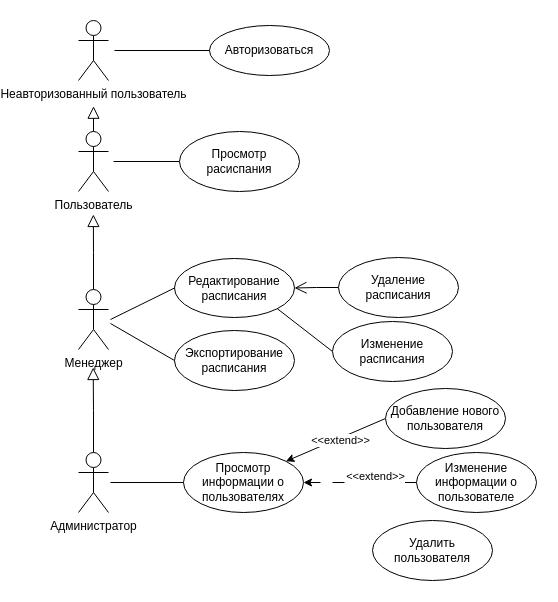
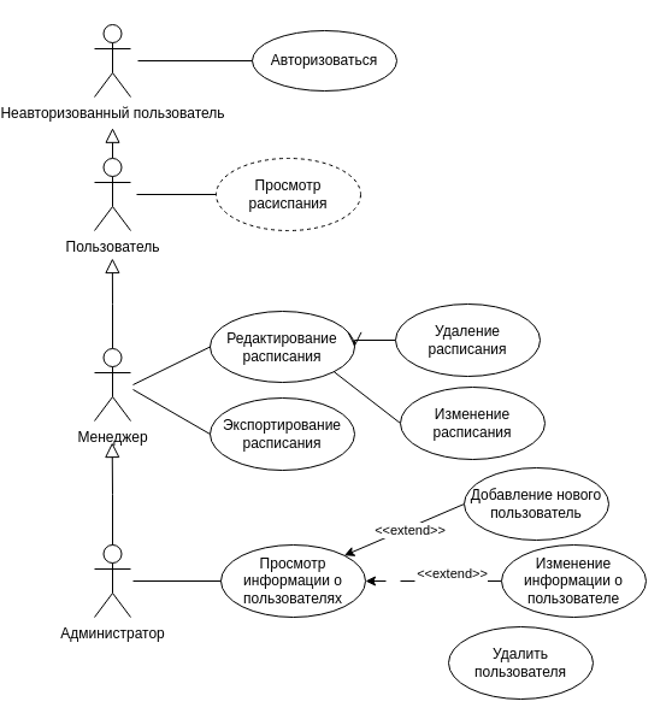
  <mxCell id="0" />
  <mxCell id="1" parent="0" />
  <mxCell id="2" value="Администратор" style="shape=umlActor;verticalLabelPosition=bottom;verticalAlign=top;html=1;outlineConnect=0;" parent="1" vertex="1"><mxGeometry x="20" y="452" width="30" height="60" as="geometry" /></mxCell>
  <mxCell id="3" style="edgeStyle=orthogonalEdgeStyle;rounded=0;orthogonalLoop=1;jettySize=auto;html=1;exitX=0.5;exitY=0;exitDx=0;exitDy=0;exitPerimeter=0;endArrow=block;endFill=0;endSize=10;" parent="1" source="4" edge="1"><mxGeometry relative="1" as="geometry"><mxPoint x="34.857" y="214" as="targetPoint" /></mxGeometry></mxCell>
  <mxCell id="4" value="Менеджер" style="shape=umlActor;verticalLabelPosition=bottom;verticalAlign=top;html=1;outlineConnect=0;" parent="1" vertex="1"><mxGeometry x="20" y="289" width="30" height="60" as="geometry" /></mxCell>
  <mxCell id="5" style="edgeStyle=orthogonalEdgeStyle;rounded=0;orthogonalLoop=1;jettySize=auto;html=1;exitX=0.5;exitY=0;exitDx=0;exitDy=0;exitPerimeter=0;endArrow=block;endFill=0;endSize=10;" edge="1" parent="1" source="6"><mxGeometry relative="1" as="geometry"><mxPoint x="35" y="105.724" as="targetPoint" /></mxGeometry></mxCell>
  <mxCell id="6" value="Пользователь" style="shape=umlActor;verticalLabelPosition=bottom;verticalAlign=top;html=1;outlineConnect=0;" parent="1" vertex="1"><mxGeometry x="20" y="131" width="30" height="60" as="geometry" /></mxCell>
  <mxCell id="7" style="edgeStyle=orthogonalEdgeStyle;rounded=0;orthogonalLoop=1;jettySize=auto;html=1;exitX=0.5;exitY=0;exitDx=0;exitDy=0;exitPerimeter=0;endArrow=block;endFill=0;endSize=10;" parent="1" source="2" edge="1"><mxGeometry relative="1" as="geometry"><mxPoint x="34.7" y="367" as="targetPoint" /><mxPoint x="34.843" y="442" as="sourcePoint" /></mxGeometry></mxCell>
- <mxCell id="8" value="Просмотр расиспания" style="ellipse;whiteSpace=wrap;html=1;" parent="1" vertex="1"><mxGeometry x="121" y="131" width="120" height="60" as="geometry" /></mxCell>
+ <mxCell id="8" value="Просмотр расиспания" style="ellipse;whiteSpace=wrap;html=1;dashed=1;" parent="1" vertex="1"><mxGeometry x="121" y="131" width="120" height="60" as="geometry" /></mxCell>
  <mxCell id="9" value="" style="endArrow=none;html=1;rounded=0;entryX=0;entryY=0.5;entryDx=0;entryDy=0;" parent="1" target="8" edge="1"><mxGeometry width="50" height="50" relative="1" as="geometry"><mxPoint x="55" y="161" as="sourcePoint" /><mxPoint x="145" y="141" as="targetPoint" /></mxGeometry></mxCell>
  <mxCell id="10" value="Редактирование расписания" style="ellipse;whiteSpace=wrap;html=1;" parent="1" vertex="1"><mxGeometry x="116" y="258" width="120" height="59" as="geometry" /></mxCell>
  <mxCell id="11" value="" style="endArrow=none;html=1;rounded=0;entryX=0;entryY=0.5;entryDx=0;entryDy=0;" parent="1" target="10" edge="1"><mxGeometry width="50" height="50" relative="1" as="geometry"><mxPoint x="52" y="319" as="sourcePoint" /><mxPoint x="121" y="289" as="targetPoint" /></mxGeometry></mxCell>
  <mxCell id="12" style="edgeStyle=orthogonalEdgeStyle;rounded=0;orthogonalLoop=1;jettySize=auto;html=1;exitX=0;exitY=0.5;exitDx=0;exitDy=0;endSize=10;endArrow=open;endFill=0;entryX=1;entryY=0.5;entryDx=0;entryDy=0;" parent="1" source="13" target="10" edge="1"><mxGeometry relative="1" as="geometry"><mxPoint x="273.172" y="319.241" as="targetPoint" /></mxGeometry></mxCell>
- <mxCell id="13" value="Удаление расписания" style="ellipse;whiteSpace=wrap;html=1;" parent="1" vertex="1"><mxGeometry x="280" y="257" width="120" height="60" as="geometry" /></mxCell>
+ <mxCell id="13" value="Удаление расписания" style="ellipse;whiteSpace=wrap;html=1;" parent="1" vertex="1"><mxGeometry x="270" y="252" width="120" height="60" as="geometry" /></mxCell>
  <mxCell id="14" style="rounded=0;orthogonalLoop=1;jettySize=auto;html=1;exitX=0;exitY=0.5;exitDx=0;exitDy=0;entryX=1;entryY=1;entryDx=0;entryDy=0;endSize=10;endArrow=none;endFill=0;" parent="1" source="15" target="10" edge="1"><mxGeometry relative="1" as="geometry" /></mxCell>
  <mxCell id="15" value="Изменение расписания" style="ellipse;whiteSpace=wrap;html=1;" parent="1" vertex="1"><mxGeometry x="274" y="321" width="120" height="60" as="geometry" /></mxCell>
  <mxCell id="16" value="Просмотр информации о пользователях" style="ellipse;whiteSpace=wrap;html=1;" parent="1" vertex="1"><mxGeometry x="125" y="452" width="120" height="60" as="geometry" /></mxCell>
  <mxCell id="17" value="Экспортирование расписания" style="ellipse;whiteSpace=wrap;html=1;" parent="1" vertex="1"><mxGeometry x="116" y="330" width="120" height="60" as="geometry" /></mxCell>
  <mxCell id="18" value="" style="endArrow=none;html=1;rounded=0;entryX=0;entryY=0.5;entryDx=0;entryDy=0;" parent="1" target="17" edge="1"><mxGeometry width="50" height="50" relative="1" as="geometry"><mxPoint x="52" y="323" as="sourcePoint" /><mxPoint x="114" y="321" as="targetPoint" /></mxGeometry></mxCell>
  <mxCell id="19" value="" style="endArrow=none;html=1;rounded=0;entryX=0;entryY=0.5;entryDx=0;entryDy=0;" parent="1" target="16" edge="1"><mxGeometry width="50" height="50" relative="1" as="geometry"><mxPoint x="52" y="482" as="sourcePoint" /><mxPoint x="116" y="449" as="targetPoint" /></mxGeometry></mxCell>
  <mxCell id="20" style="rounded=0;orthogonalLoop=1;jettySize=auto;html=1;exitX=0;exitY=0.5;exitDx=0;exitDy=0;entryX=1;entryY=0;entryDx=0;entryDy=0;dashed=0;dashPattern=12 12;" parent="1" source="22" target="16" edge="1"><mxGeometry relative="1" as="geometry" /></mxCell>
  <mxCell id="21" value="&amp;lt;&amp;lt;extend&amp;gt;&amp;gt;" style="edgeLabel;html=1;align=center;verticalAlign=middle;resizable=0;points=[];" parent="20" vertex="1" connectable="0"><mxGeometry x="-0.075" y="2" relative="1" as="geometry"><mxPoint as="offset" /></mxGeometry></mxCell>
- <mxCell id="22" value="Добавление нового пользователя" style="ellipse;whiteSpace=wrap;html=1;" parent="1" vertex="1"><mxGeometry x="327" y="388" width="120" height="60" as="geometry" /></mxCell>
+ <mxCell id="22" value="Добавление нового пользователь" style="ellipse;whiteSpace=wrap;html=1;" parent="1" vertex="1"><mxGeometry x="327" y="388" width="120" height="60" as="geometry" /></mxCell>
  <mxCell id="23" style="edgeStyle=orthogonalEdgeStyle;rounded=0;orthogonalLoop=1;jettySize=auto;html=1;exitX=0;exitY=0.5;exitDx=0;exitDy=0;entryX=1;entryY=0.5;entryDx=0;entryDy=0;dashed=1;dashPattern=12 12;" parent="1" source="25" target="16" edge="1"><mxGeometry relative="1" as="geometry" /></mxCell>
  <mxCell id="24" value="&amp;lt;&amp;lt;extend&amp;gt;&amp;gt;" style="edgeLabel;html=1;align=center;verticalAlign=bottom;resizable=0;points=[];labelPosition=center;verticalLabelPosition=top;" parent="23" vertex="1" connectable="0"><mxGeometry x="-0.263" y="2" relative="1" as="geometry"><mxPoint as="offset" /></mxGeometry></mxCell>
  <mxCell id="25" value="Изменение информации о пользователе" style="ellipse;whiteSpace=wrap;html=1;" parent="1" vertex="1"><mxGeometry x="358" y="452" width="120" height="60" as="geometry" /></mxCell>
  <mxCell id="26" value="Удалить пользователя" style="ellipse;whiteSpace=wrap;html=1;" parent="1" vertex="1"><mxGeometry x="314" y="520" width="120" height="60" as="geometry" /></mxCell>
  <mxCell id="27" value="Неавторизованный пользователь" style="shape=umlActor;verticalLabelPosition=bottom;verticalAlign=top;html=1;outlineConnect=0;" vertex="1" parent="1"><mxGeometry x="20" y="20" width="30" height="60" as="geometry" /></mxCell>
  <mxCell id="28" value="Авторизоваться" style="ellipse;whiteSpace=wrap;html=1;" vertex="1" parent="1"><mxGeometry x="151" y="25" width="120" height="50" as="geometry" /></mxCell>
  <mxCell id="29" value="" style="endArrow=none;html=1;rounded=0;entryX=0;entryY=0.5;entryDx=0;entryDy=0;" edge="1" parent="1" target="28"><mxGeometry width="50" height="50" relative="1" as="geometry"><mxPoint x="56" y="50" as="sourcePoint" /><mxPoint x="116" y="20" as="targetPoint" /></mxGeometry></mxCell>
